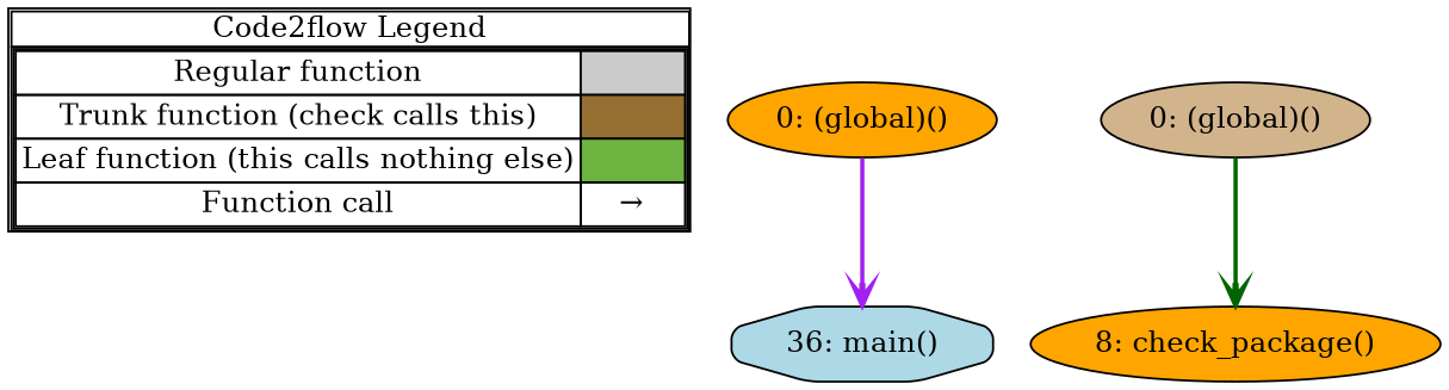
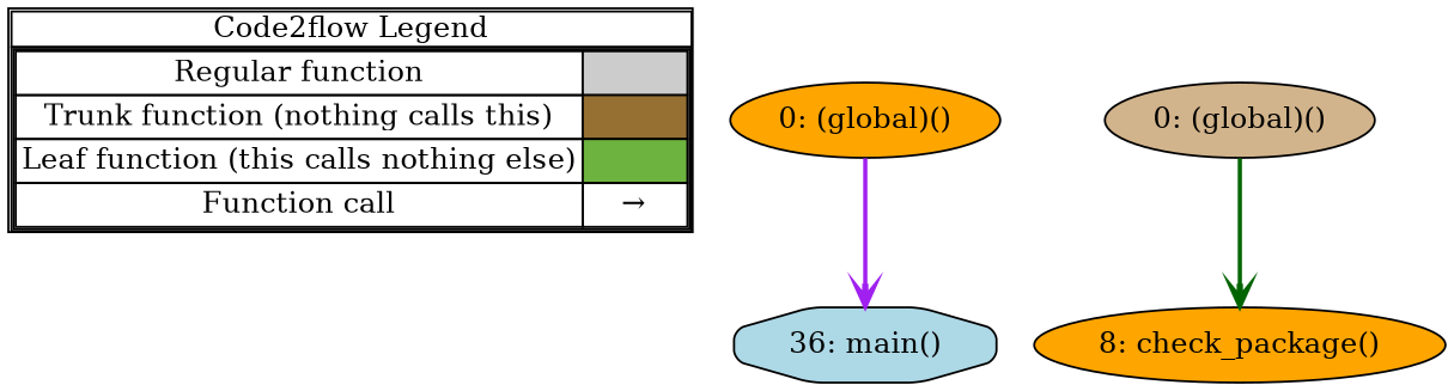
  digraph {
    concentrate=true
    rankdir=TB
    splines=ortho
    node [shape=ellipse fillcolor=orange style="rounded,filled"]
    edge [penwidth=2 arrowhead=vee]
-   n1 [label=<         <table cellspacing="0" cellpadding="0" border="1"><tr><td>Code2flow Legend</td></tr><tr><td>         <table cellspacing="0">         <tr><td>Regular function</td><td width="50px" bgcolor='#cccccc'></td></tr>         <tr><td>Trunk function (check calls this)</td><td bgcolor='#966F33'></td></tr>         <tr><td>Leaf function (this calls nothing else)</td><td bgcolor='#6db33f'></td></tr>         <tr><td>Function call</td><td><font color='black'>&#8594;</font></td></tr>         </table></td></tr></table>         > margin=0 shape=none fillcolor="" style=""]
+   n1 [label=<         <table cellspacing="0" cellpadding="0" border="1"><tr><td>Code2flow Legend</td></tr><tr><td>         <table cellspacing="0">         <tr><td>Regular function</td><td width="50px" bgcolor='#cccccc'></td></tr>         <tr><td>Trunk function (nothing calls this)</td><td bgcolor='#966F33'></td></tr>         <tr><td>Leaf function (this calls nothing else)</td><td bgcolor='#6db33f'></td></tr>         <tr><td>Function call</td><td><font color='black'>&#8594;</font></td></tr>         </table></td></tr></table>         > margin=0 shape=none fillcolor="" style=""]
    n2 [label="0: (global)()"]
    n3 [fillcolor=lightblue label="36: main()" shape=octagon]
    n4 [fillcolor=tan label="0: (global)()"]
    n5 [label="8: check_package()"]
    subgraph sub_1 {
      label=legend
      rank=min
      n1
    }
    subgraph sub_2 {
      label="File: cli"
      style=dotted
      n2
      n3
    }
    subgraph sub_3 {
      label="File: cpdec"
      style=dotted
      n4
      n5
    }
    n2 -> n3 [color=purple]
    n4 -> n5 [color=darkgreen]
  }
